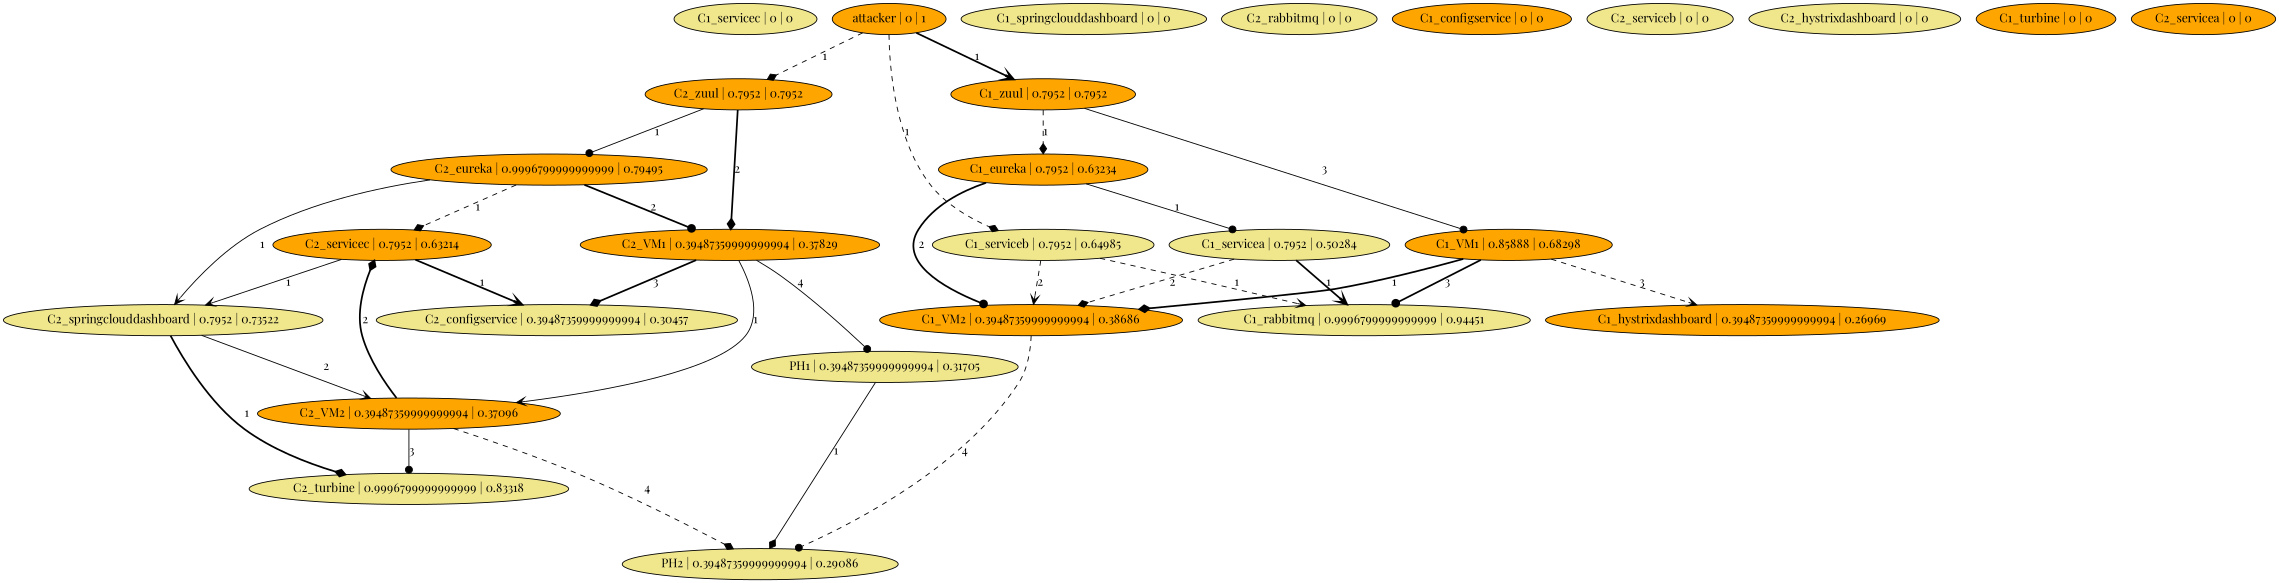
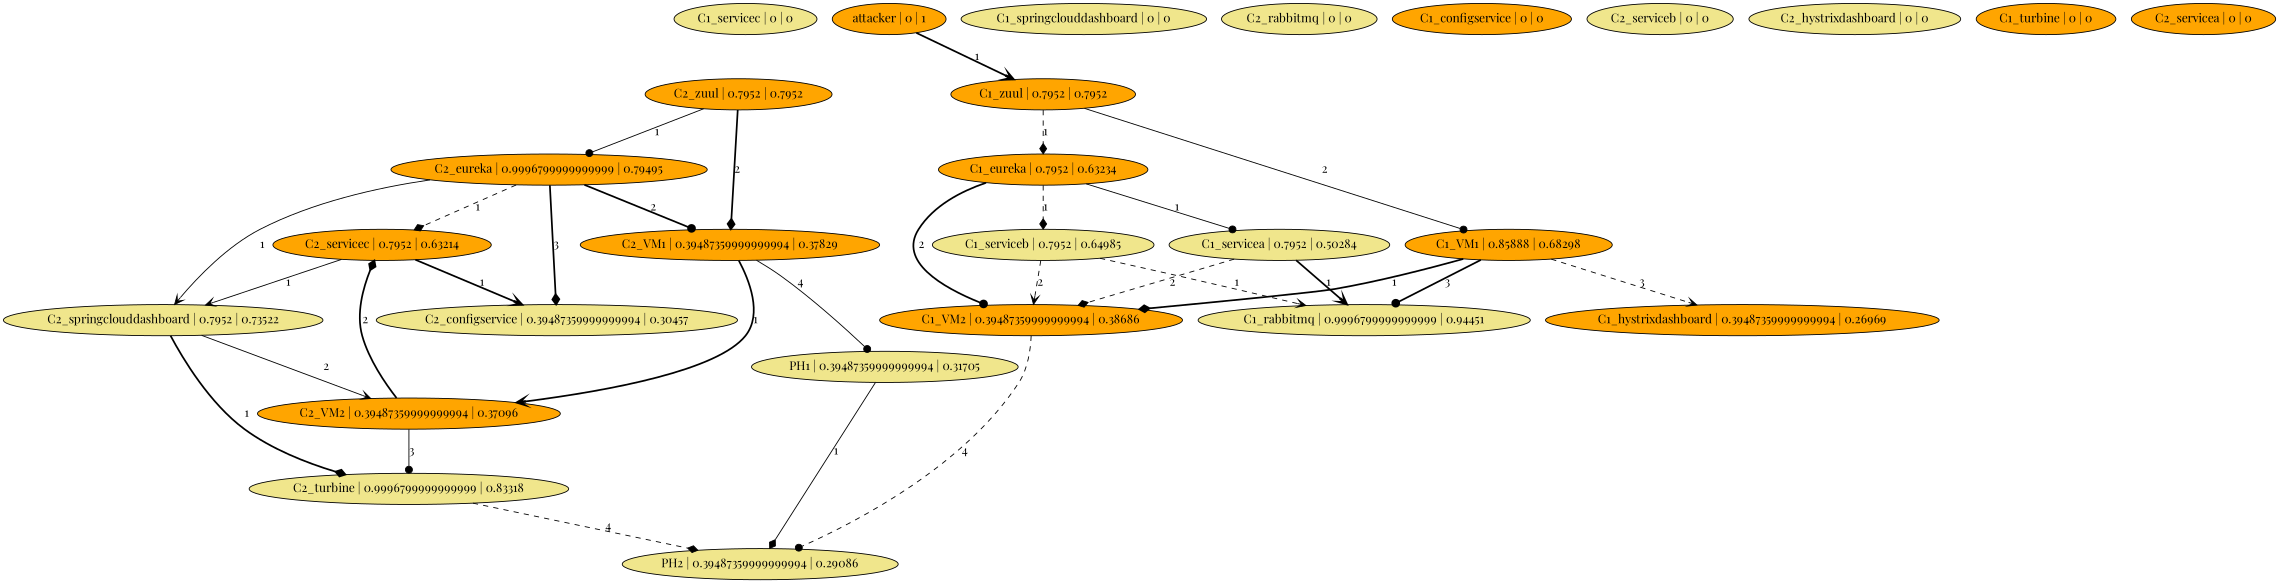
  digraph {
    fontname="Playfair Display"
    node [fillcolor=orange fontname="Playfair Display" style=filled]
    edge [arrowhead=diamond fontname="Playfair Display" style=bold]
    n1 [fillcolor=khaki label="C1_servicec | 0 | 0"]
    n2 [label="C2_servicec | 0.7952 | 0.63214"]
    n3 [fillcolor=khaki label="C2_configservice | 0.39487359999999994 | 0.30457"]
    n4 [fillcolor=khaki label="C2_springclouddashboard | 0.7952 | 0.73522"]
    n5 [label="C2_VM2 | 0.39487359999999994 | 0.37096"]
    n6 [fillcolor=khaki label="PH2 | 0.39487359999999994 | 0.29086"]
    n7 [fillcolor=khaki label="C2_turbine | 0.9996799999999999 | 0.83318"]
    n8 [fillcolor=khaki label="PH1 | 0.39487359999999994 | 0.31705"]
    n9 [label="C1_VM2 | 0.39487359999999994 | 0.38686"]
    n10 [fillcolor=khaki label="C1_springclouddashboard | 0 | 0"]
    n11 [label="C2_VM1 | 0.39487359999999994 | 0.37829"]
    n12 [fillcolor=khaki label="C2_rabbitmq | 0 | 0"]
    n13 [label="C1_hystrixdashboard | 0.39487359999999994 | 0.26969"]
    n14 [label="C2_zuul | 0.7952 | 0.7952"]
    n15 [label="C2_eureka | 0.9996799999999999 | 0.79495"]
    n16 [label="C1_VM1 | 0.85888 | 0.68298"]
    n17 [fillcolor=khaki label="C1_rabbitmq | 0.9996799999999999 | 0.94451"]
    n18 [fillcolor=khaki label="C1_serviceb | 0.7952 | 0.64985"]
    n19 [label="C1_configservice | 0 | 0"]
    n20 [fillcolor=khaki label="C2_serviceb | 0 | 0"]
    n21 [fillcolor=khaki label="C2_hystrixdashboard | 0 | 0"]
    n22 [fillcolor=khaki label="C1_servicea | 0.7952 | 0.50284"]
    n23 [label="C1_eureka | 0.7952 | 0.63234"]
    n24 [label="C1_turbine | 0 | 0"]
    n25 [label="attacker | 0 | 1"]
    n26 [label="C1_zuul | 0.7952 | 0.7952"]
    n27 [label="C2_servicea | 0 | 0"]
    n2 -> n3 [arrowhead=vee label=1]
    n2 -> n4 [arrowhead=vee label=1 style=solid]
    n4 -> n5 [arrowhead=vee label=2 style=solid]
    n4 -> n7 [label=1]
    n5 -> n2 [label=2]
-   n5 -> n6 [label=4 style=dashed]
+   n7 -> n6 [label=4 style=dashed]
    n5 -> n7 [arrowhead=dot label=3 style=solid]
    n8 -> n6 [label=1 style=solid]
    n9 -> n6 [arrowhead=dot label=4 style=dashed]
-   n11 -> n3 [label=3]
-   n11 -> n5 [arrowhead=vee label=1 style=solid]
+   n15 -> n3 [label=3]
+   n11 -> n5 [arrowhead=vee label=1]
    n11 -> n8 [arrowhead=dot label=4 style=solid]
    n14 -> n11 [label=2]
    n14 -> n15 [arrowhead=dot label=1 style=solid]
    n15 -> n2 [label=1 style=dashed]
    n15 -> n4 [arrowhead=vee label=1 style=solid]
    n15 -> n11 [arrowhead=dot label=2]
    n16 -> n9 [label=1]
    n16 -> n13 [arrowhead=vee label=3 style=dashed]
    n16 -> n17 [arrowhead=dot label=3]
    n18 -> n9 [arrowhead=vee label=2 style=dashed]
    n18 -> n17 [arrowhead=vee label=1 style=dashed]
    n22 -> n9 [label=2 style=dashed]
    n22 -> n17 [arrowhead=vee label=1]
    n23 -> n9 [arrowhead=dot label=2]
-   n25 -> n18 [label=1 style=dashed]
+   n23 -> n18 [label=1 style=dashed]
    n23 -> n22 [arrowhead=dot label=1 style=solid]
-   n25 -> n14 [label=1 style=dashed]
    n25 -> n26 [arrowhead=vee label=1]
-   n26 -> n16 [arrowhead=dot label=3 style=solid]
+   n26 -> n16 [arrowhead=dot label=2 style=solid]
    n26 -> n23 [label=1 style=dashed]
  }
